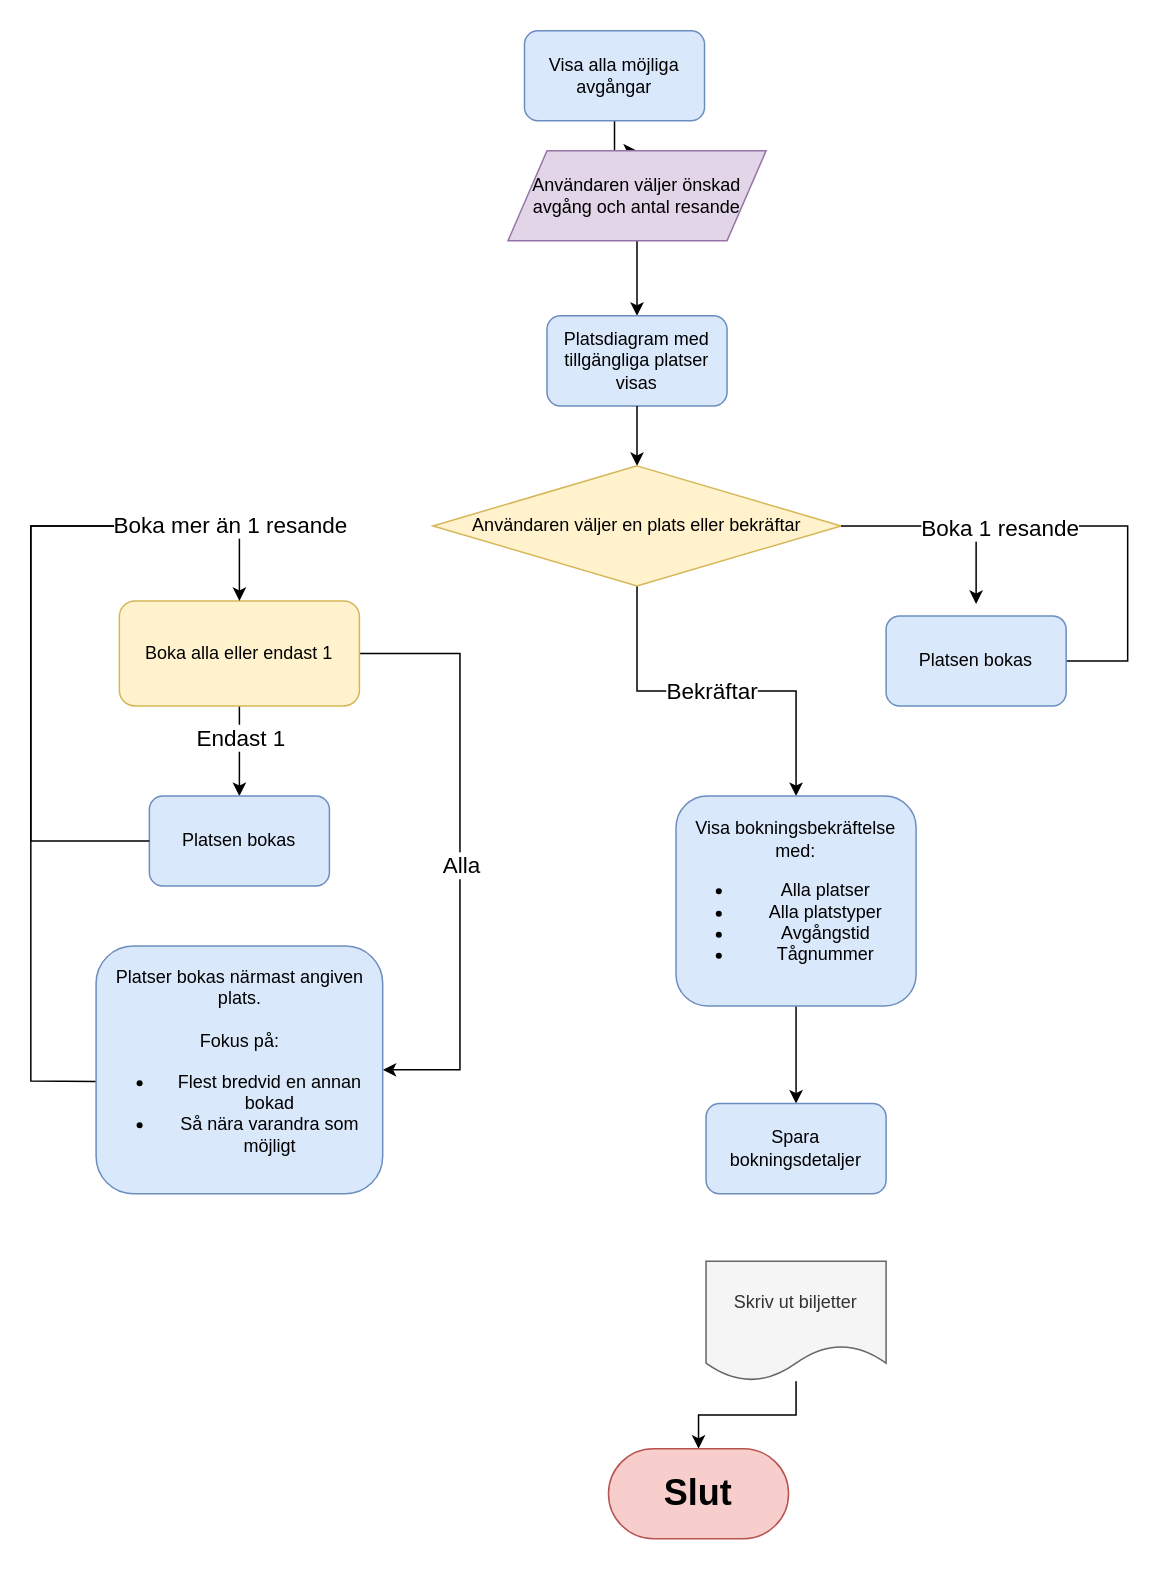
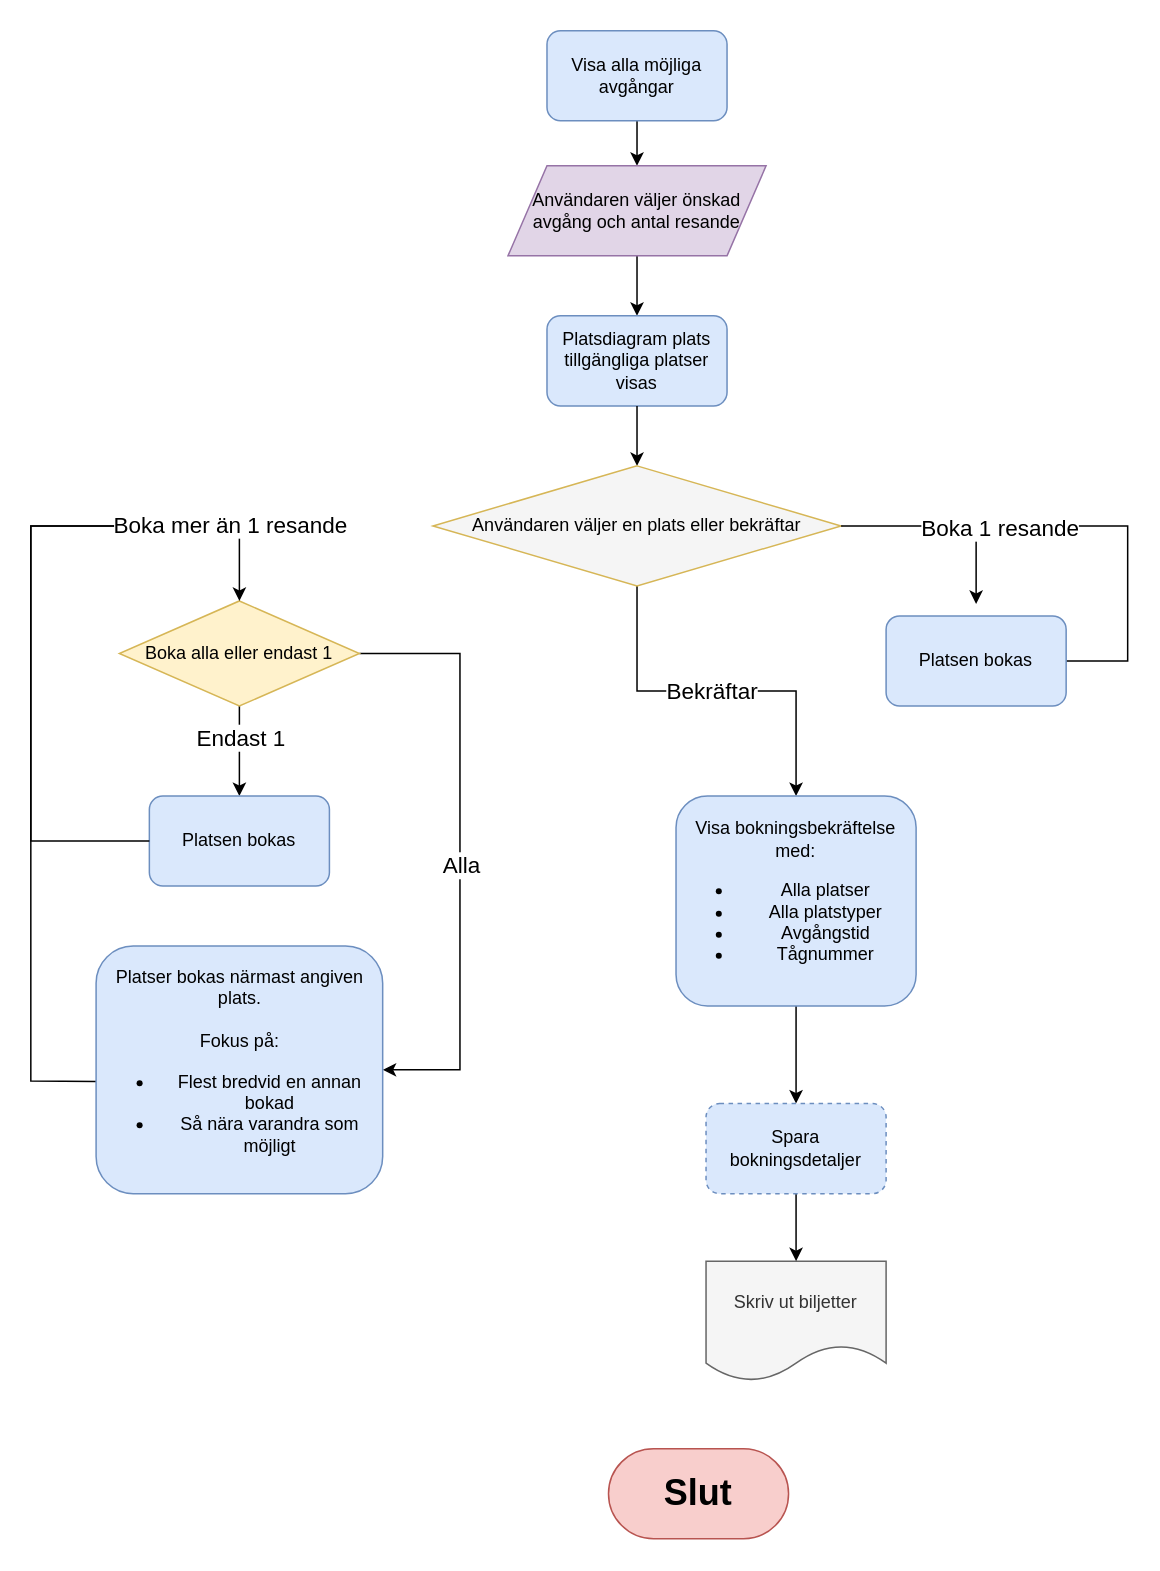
  <mxCell id="0" />
  <mxCell id="1" parent="0" />
  <mxCell id="2" value="" style="edgeStyle=orthogonalEdgeStyle;rounded=0;orthogonalLoop=1;jettySize=auto;html=1;" edge="1" parent="1" source="3" target="5"><mxGeometry relative="1" as="geometry" /></mxCell>
- <mxCell id="3" value="Visa alla möjliga avgångar" style="rounded=1;whiteSpace=wrap;html=1;fillColor=#dae8fc;strokeColor=#6c8ebf;" vertex="1" parent="1"><mxGeometry x="349" y="20" width="120" height="60" as="geometry" /></mxCell>
+ <mxCell id="3" value="Visa alla möjliga avgångar" style="rounded=1;whiteSpace=wrap;html=1;fillColor=#dae8fc;strokeColor=#6c8ebf;" vertex="1" parent="1"><mxGeometry x="364" y="20" width="120" height="60" as="geometry" /></mxCell>
  <mxCell id="4" value="" style="edgeStyle=orthogonalEdgeStyle;rounded=0;orthogonalLoop=1;jettySize=auto;html=1;" edge="1" parent="1" source="5" target="6"><mxGeometry relative="1" as="geometry" /></mxCell>
- <mxCell id="5" value="Användaren väljer önskad avgång och antal resande" style="shape=parallelogram;perimeter=parallelogramPerimeter;whiteSpace=wrap;html=1;fixedSize=1;size=26;perimeterSpacing=0;fillColor=#e1d5e7;strokeColor=#9673a6;" vertex="1" parent="1"><mxGeometry x="338" y="100" width="172" height="60" as="geometry" /></mxCell>
- <mxCell id="6" value="Platsdiagram med tillgängliga platser visas" style="rounded=1;whiteSpace=wrap;html=1;fillColor=#dae8fc;strokeColor=#6c8ebf;" vertex="1" parent="1"><mxGeometry x="364" y="210" width="120" height="60" as="geometry" /></mxCell>
+ <mxCell id="5" value="Användaren väljer önskad avgång och antal resande" style="shape=parallelogram;perimeter=parallelogramPerimeter;whiteSpace=wrap;html=1;fixedSize=1;size=26;perimeterSpacing=0;fillColor=#e1d5e7;strokeColor=#9673a6;" vertex="1" parent="1"><mxGeometry x="338" y="110" width="172" height="60" as="geometry" /></mxCell>
+ <mxCell id="6" value="Platsdiagram plats tillgängliga platser visas" style="rounded=1;whiteSpace=wrap;html=1;fillColor=#dae8fc;strokeColor=#6c8ebf;" vertex="1" parent="1"><mxGeometry x="364" y="210" width="120" height="60" as="geometry" /></mxCell>
  <mxCell id="7" style="edgeStyle=orthogonalEdgeStyle;rounded=0;orthogonalLoop=1;jettySize=auto;html=1;" edge="1" parent="1" source="12"><mxGeometry relative="1" as="geometry"><mxPoint x="650" y="350" as="targetPoint" /><Array as="points"><mxPoint x="751" y="440" /></Array></mxGeometry></mxCell>
  <mxCell id="8" value="" style="edgeStyle=orthogonalEdgeStyle;rounded=0;orthogonalLoop=1;jettySize=auto;html=1;" edge="1" parent="1" source="6" target="11"><mxGeometry relative="1" as="geometry"><mxPoint x="424" y="300" as="targetPoint" /></mxGeometry></mxCell>
  <mxCell id="9" style="edgeStyle=orthogonalEdgeStyle;rounded=0;orthogonalLoop=1;jettySize=auto;html=1;" edge="1" parent="1" source="11" target="26"><mxGeometry relative="1" as="geometry" /></mxCell>
  <mxCell id="10" value="Bekräftar" style="edgeLabel;html=1;align=center;verticalAlign=middle;resizable=0;points=[];fontSize=15;" vertex="1" connectable="0" parent="9"><mxGeometry x="-0.035" y="1" relative="1" as="geometry"><mxPoint as="offset" /></mxGeometry></mxCell>
- <mxCell id="11" value="Användaren väljer en plats eller bekräftar" style="rhombus;whiteSpace=wrap;html=1;fillColor=#fff2cc;strokeColor=#d6b656;" vertex="1" parent="1"><mxGeometry x="288" y="310" width="272" height="80" as="geometry" /></mxCell>
+ <mxCell id="11" value="Användaren väljer en plats eller bekräftar" style="rhombus;whiteSpace=wrap;html=1;fillColor=#f5f5f5;strokeColor=#d6b656;" vertex="1" parent="1"><mxGeometry x="288" y="310" width="272" height="80" as="geometry" /></mxCell>
  <mxCell id="12" value="Platsen bokas" style="rounded=1;whiteSpace=wrap;html=1;fillColor=#dae8fc;strokeColor=#6c8ebf;" vertex="1" parent="1"><mxGeometry x="590" y="410" width="120" height="60" as="geometry" /></mxCell>
  <mxCell id="13" style="edgeStyle=orthogonalEdgeStyle;rounded=0;orthogonalLoop=1;jettySize=auto;html=1;exitX=1;exitY=0.5;exitDx=0;exitDy=0;entryX=0.5;entryY=-0.133;entryDx=0;entryDy=0;entryPerimeter=0;" edge="1" parent="1" source="11" target="12"><mxGeometry relative="1" as="geometry" /></mxCell>
  <mxCell id="14" value="&lt;font style=&quot;font-size: 15px;&quot;&gt;Boka 1 resande&lt;/font&gt;" style="edgeLabel;html=1;align=center;verticalAlign=middle;resizable=0;points=[];" vertex="1" connectable="0" parent="13"><mxGeometry x="0.231" y="-4" relative="1" as="geometry"><mxPoint x="18" y="-4" as="offset" /></mxGeometry></mxCell>
  <mxCell id="15" style="edgeStyle=orthogonalEdgeStyle;rounded=0;orthogonalLoop=1;jettySize=auto;html=1;entryX=0.5;entryY=0;entryDx=0;entryDy=0;" edge="1" parent="1" source="19" target="21"><mxGeometry relative="1" as="geometry" /></mxCell>
  <mxCell id="16" value="Endast 1" style="edgeLabel;html=1;align=center;verticalAlign=middle;resizable=0;points=[];fontSize=15;" vertex="1" connectable="0" parent="15"><mxGeometry y="2" relative="1" as="geometry"><mxPoint x="-2" y="-10" as="offset" /></mxGeometry></mxCell>
  <mxCell id="17" value="" style="edgeStyle=orthogonalEdgeStyle;rounded=0;orthogonalLoop=1;jettySize=auto;html=1;" edge="1" parent="1" source="19" target="24"><mxGeometry relative="1" as="geometry"><mxPoint x="389" y="435" as="targetPoint" /><Array as="points"><mxPoint x="306" y="435" /></Array></mxGeometry></mxCell>
  <mxCell id="18" value="Alla" style="edgeLabel;html=1;align=center;verticalAlign=middle;resizable=0;points=[];fontSize=15;" vertex="1" connectable="0" parent="17"><mxGeometry x="0.044" relative="1" as="geometry"><mxPoint as="offset" /></mxGeometry></mxCell>
- <mxCell id="19" value="Boka alla eller endast 1" style="whiteSpace=wrap;html=1;fillColor=#fff2cc;strokeColor=#d6b656;rounded=1;" vertex="1" parent="1"><mxGeometry x="79" y="400" width="160" height="70" as="geometry" /></mxCell>
+ <mxCell id="19" value="Boka alla eller endast 1" style="rhombus;whiteSpace=wrap;html=1;fillColor=#fff2cc;strokeColor=#d6b656;" vertex="1" parent="1"><mxGeometry x="79" y="400" width="160" height="70" as="geometry" /></mxCell>
  <mxCell id="20" value="" style="endArrow=classic;html=1;rounded=0;exitX=0;exitY=0.547;exitDx=0;exitDy=0;exitPerimeter=0;" edge="1" parent="1" source="24"><mxGeometry width="50" height="50" relative="1" as="geometry"><mxPoint x="50" y="710" as="sourcePoint" /><mxPoint x="160" y="350" as="targetPoint" /><Array as="points"><mxPoint x="20" y="720" /><mxPoint x="20" y="350" /></Array></mxGeometry></mxCell>
  <mxCell id="21" value="Platsen bokas" style="rounded=1;whiteSpace=wrap;html=1;fillColor=#dae8fc;strokeColor=#6c8ebf;" vertex="1" parent="1"><mxGeometry x="99" y="530" width="120" height="60" as="geometry" /></mxCell>
  <mxCell id="22" style="edgeStyle=orthogonalEdgeStyle;rounded=0;orthogonalLoop=1;jettySize=auto;html=1;entryX=0.5;entryY=0;entryDx=0;entryDy=0;" edge="1" parent="1" target="19"><mxGeometry relative="1" as="geometry"><mxPoint x="159" y="350" as="targetPoint" /><mxPoint x="99" y="560" as="sourcePoint" /><Array as="points"><mxPoint x="20" y="560" /><mxPoint x="20" y="350" /><mxPoint x="159" y="350" /></Array></mxGeometry></mxCell>
  <mxCell id="23" value="Boka mer än 1 resande" style="edgeLabel;html=1;align=center;verticalAlign=middle;resizable=0;points=[];fontSize=15;" vertex="1" connectable="0" parent="22"><mxGeometry x="0.761" y="2" relative="1" as="geometry"><mxPoint as="offset" /></mxGeometry></mxCell>
  <mxCell id="24" value="Platser bokas närmast angiven plats.&lt;br&gt;&lt;br&gt;Fokus på:&lt;div&gt;&lt;ul&gt;&lt;li&gt;Flest bredvid en annan bokad&lt;/li&gt;&lt;li&gt;Så nära varandra som möjligt&lt;/li&gt;&lt;/ul&gt;&lt;/div&gt;" style="rounded=1;whiteSpace=wrap;html=1;fillColor=#dae8fc;strokeColor=#6c8ebf;" vertex="1" parent="1"><mxGeometry x="63.5" y="630" width="191" height="165" as="geometry" /></mxCell>
  <mxCell id="25" value="" style="edgeStyle=orthogonalEdgeStyle;rounded=0;orthogonalLoop=1;jettySize=auto;html=1;" edge="1" parent="1" source="26" target="30"><mxGeometry relative="1" as="geometry" /></mxCell>
  <mxCell id="26" value="Visa bokningsbekräftelse med:&lt;div&gt;&lt;ul&gt;&lt;li&gt;Alla platser&lt;/li&gt;&lt;li&gt;Alla platstyper&lt;/li&gt;&lt;li&gt;Avgångstid&lt;/li&gt;&lt;li&gt;Tågnummer&lt;/li&gt;&lt;/ul&gt;&lt;/div&gt;" style="rounded=1;whiteSpace=wrap;html=1;fillColor=#dae8fc;strokeColor=#6c8ebf;" vertex="1" parent="1"><mxGeometry x="450" y="530" width="160" height="140" as="geometry" /></mxCell>
- <mxCell id="27" value="" style="edgeStyle=orthogonalEdgeStyle;rounded=0;orthogonalLoop=1;jettySize=auto;html=1;" edge="1" parent="1" source="28" target="31"><mxGeometry relative="1" as="geometry" /></mxCell>
  <mxCell id="28" value="Skriv ut biljetter" style="shape=document;whiteSpace=wrap;html=1;boundedLbl=1;fillColor=#f5f5f5;strokeColor=#666666;fontColor=#333333;" vertex="1" parent="1"><mxGeometry x="470" y="840" width="120" height="80" as="geometry" /></mxCell>
- <mxCell id="30" value="Spara bokningsdetaljer" style="whiteSpace=wrap;html=1;fillColor=#dae8fc;strokeColor=#6c8ebf;rounded=1;" vertex="1" parent="1"><mxGeometry x="470" y="735" width="120" height="60" as="geometry" /></mxCell>
+ <mxCell id="29" value="" style="edgeStyle=orthogonalEdgeStyle;rounded=0;orthogonalLoop=1;jettySize=auto;html=1;" edge="1" parent="1" source="30" target="28"><mxGeometry relative="1" as="geometry" /></mxCell>
+ <mxCell id="30" value="Spara bokningsdetaljer" style="whiteSpace=wrap;html=1;fillColor=#dae8fc;strokeColor=#6c8ebf;rounded=1;dashed=1;" vertex="1" parent="1"><mxGeometry x="470" y="735" width="120" height="60" as="geometry" /></mxCell>
  <mxCell id="31" value="&lt;h1&gt;Slut&lt;/h1&gt;" style="rounded=1;whiteSpace=wrap;html=1;arcSize=50;fillColor=#f8cecc;strokeColor=#b85450;" vertex="1" parent="1"><mxGeometry x="405" y="965" width="120" height="60" as="geometry" /></mxCell>
